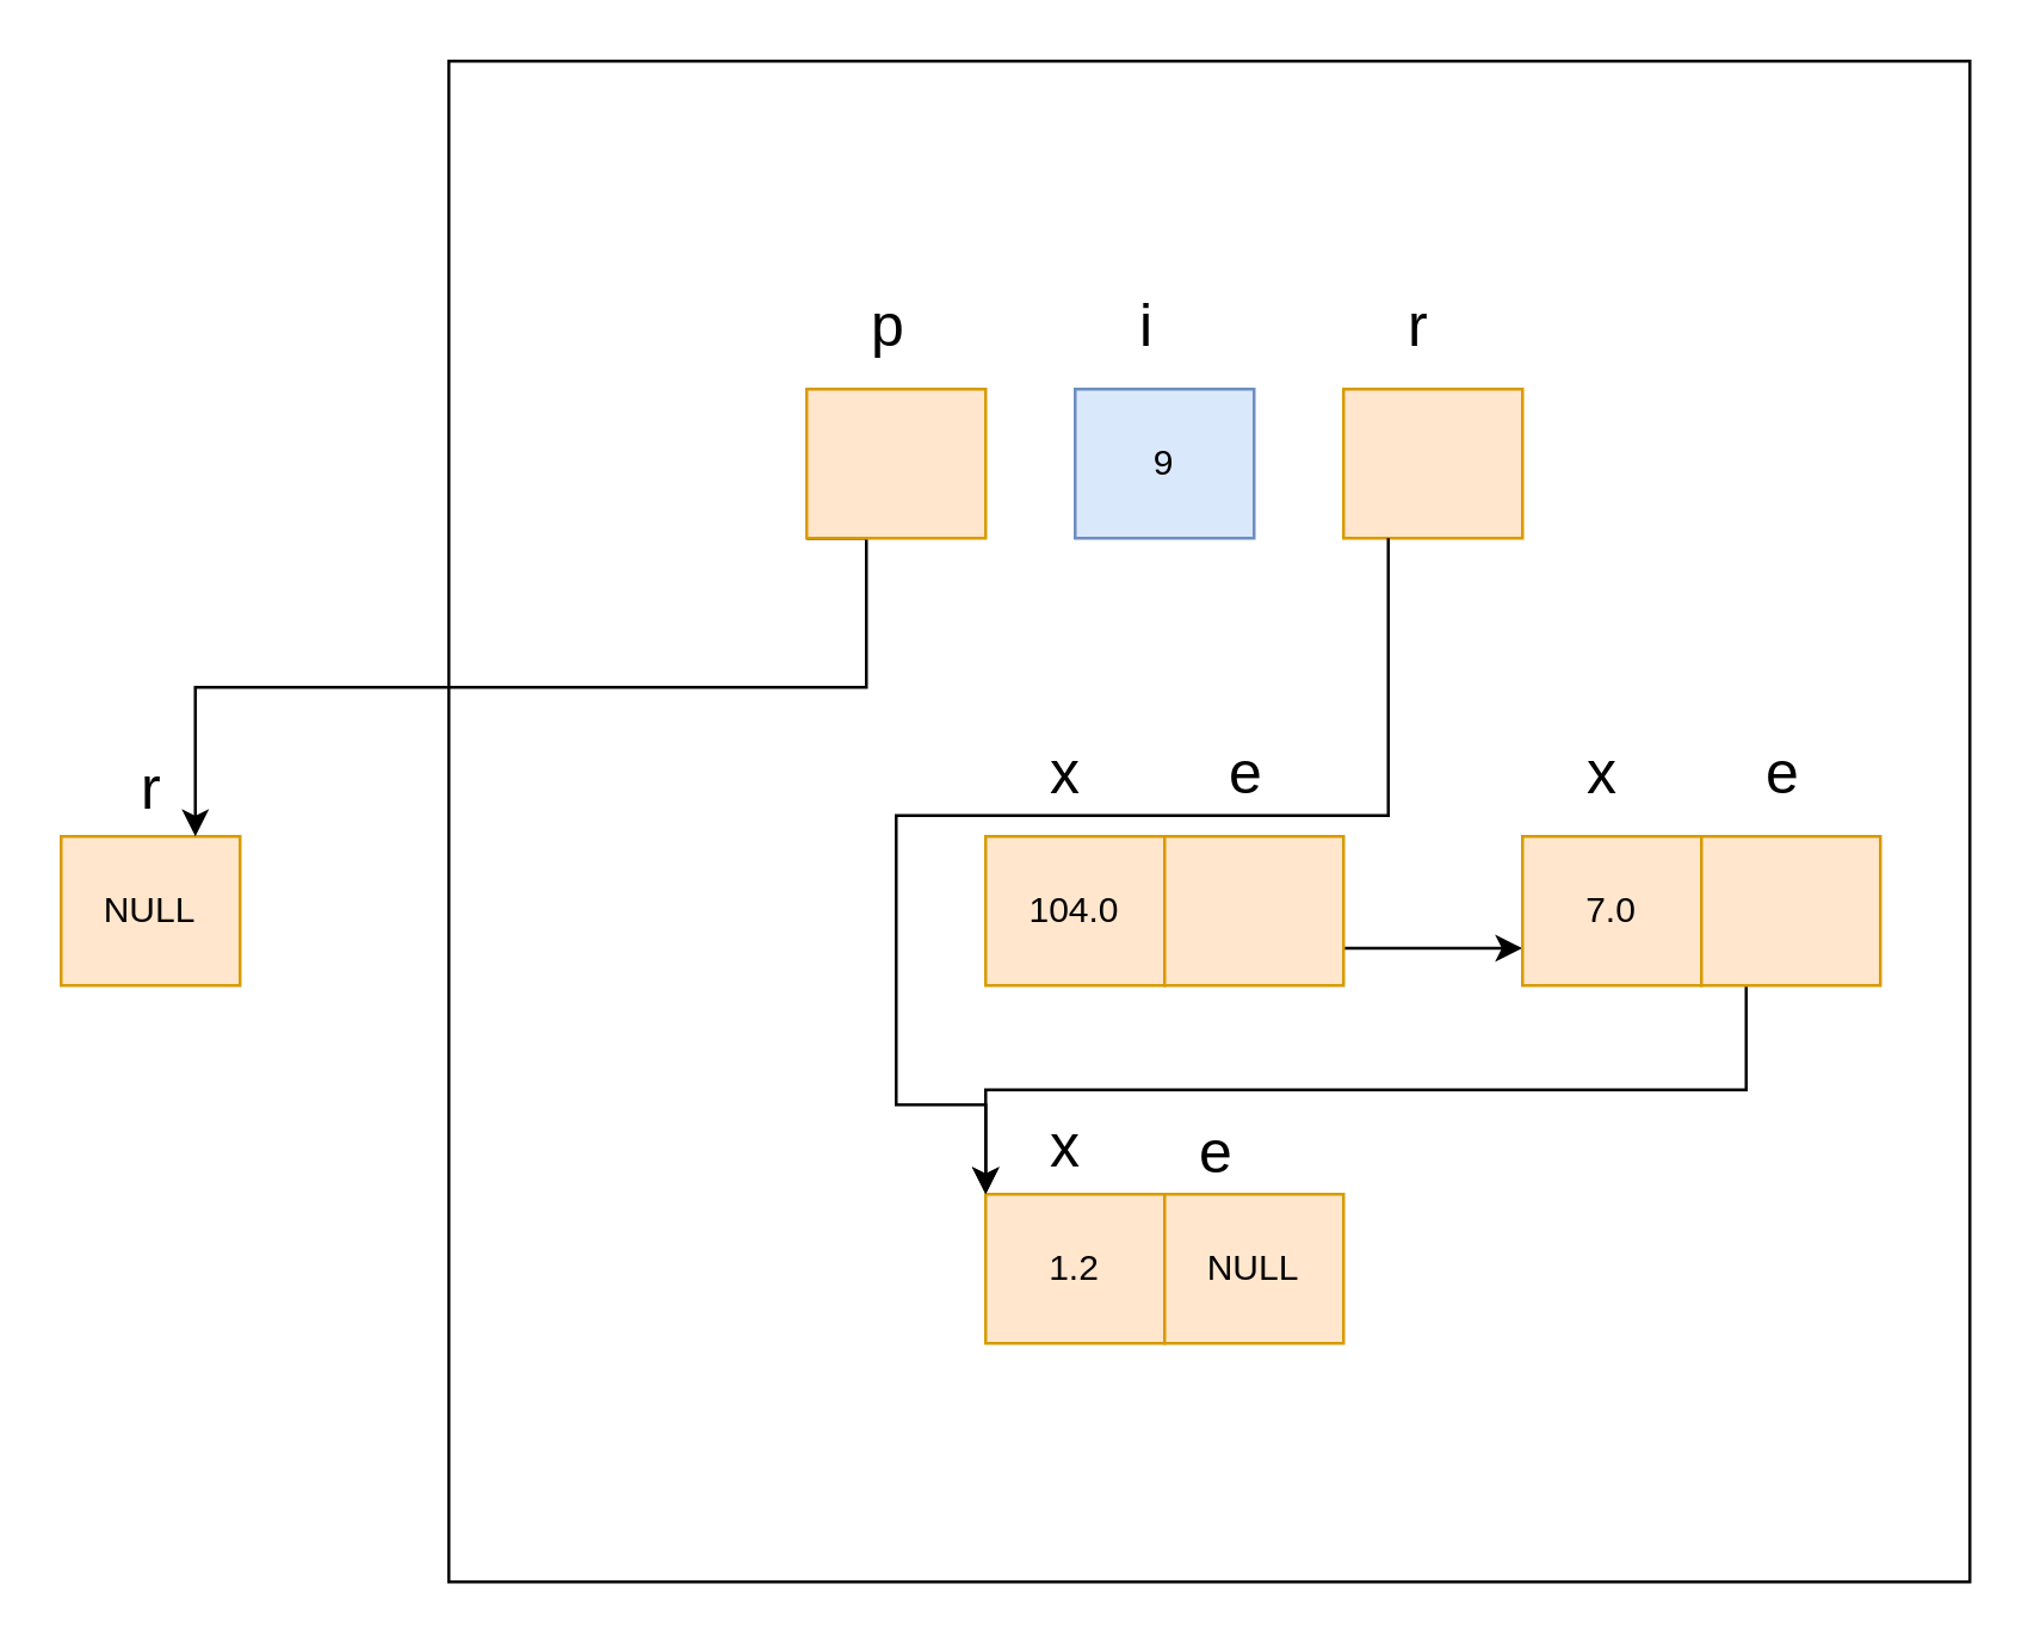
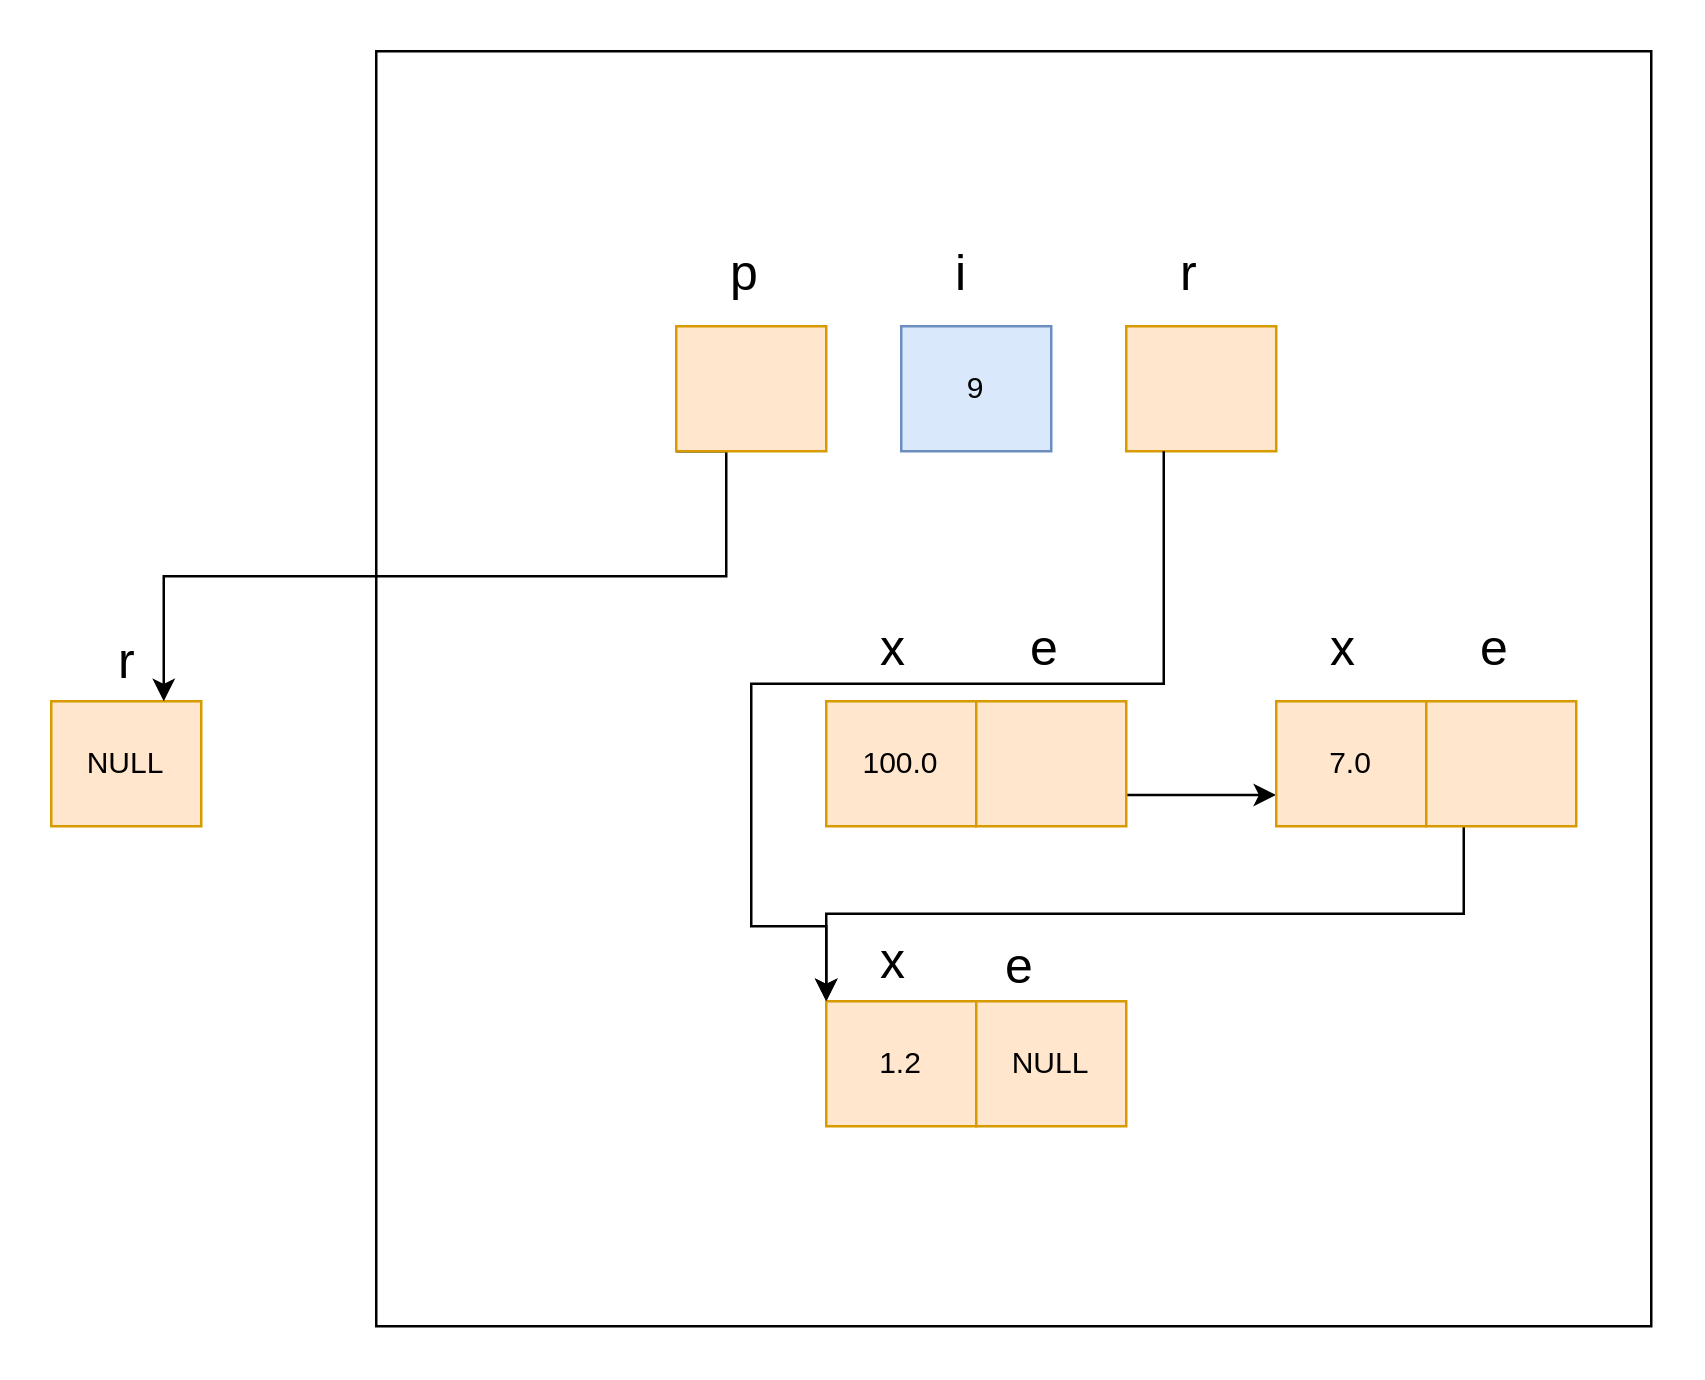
  <mxCell id="0" />
  <mxCell id="1" parent="0" />
- <mxCell id="2" value="104.0" style="rounded=0;whiteSpace=wrap;html=1;fillColor=#ffe6cc;strokeColor=#d79b00;" vertex="1" parent="1"><mxGeometry x="330" y="280" width="60" height="50" as="geometry" /></mxCell>
+ <mxCell id="2" value="100.0" style="rounded=0;whiteSpace=wrap;html=1;fillColor=#ffe6cc;strokeColor=#d79b00;" vertex="1" parent="1"><mxGeometry x="330" y="280" width="60" height="50" as="geometry" /></mxCell>
  <mxCell id="3" style="edgeStyle=orthogonalEdgeStyle;rounded=0;orthogonalLoop=1;jettySize=auto;html=1;exitX=1;exitY=0.75;exitDx=0;exitDy=0;entryX=0;entryY=0.75;entryDx=0;entryDy=0;" edge="1" parent="1" source="4" target="16"><mxGeometry relative="1" as="geometry" /></mxCell>
  <mxCell id="4" value="" style="rounded=0;whiteSpace=wrap;html=1;fillColor=#ffe6cc;strokeColor=#d79b00;" vertex="1" parent="1"><mxGeometry x="390" y="280" width="60" height="50" as="geometry" /></mxCell>
  <mxCell id="5" value="NULL" style="rounded=0;whiteSpace=wrap;html=1;fillColor=#ffe6cc;strokeColor=#d79b00;" vertex="1" parent="1"><mxGeometry x="20" y="280" width="60" height="50" as="geometry" /></mxCell>
  <mxCell id="6" value="&lt;font style=&quot;font-size: 20px;&quot;&gt;r&lt;/font&gt;" style="text;html=1;align=center;verticalAlign=middle;resizable=0;points=[];autosize=1;strokeColor=none;fillColor=none;" vertex="1" parent="1"><mxGeometry x="35" y="243" width="30" height="40" as="geometry" /></mxCell>
  <mxCell id="7" style="edgeStyle=orthogonalEdgeStyle;rounded=0;orthogonalLoop=1;jettySize=auto;html=1;exitX=0;exitY=1;exitDx=0;exitDy=0;entryX=0.75;entryY=0;entryDx=0;entryDy=0;" edge="1" parent="1" source="8" target="5"><mxGeometry relative="1" as="geometry"><Array as="points"><mxPoint x="290" y="180" /><mxPoint x="290" y="230" /><mxPoint x="65" y="230" /></Array></mxGeometry></mxCell>
  <mxCell id="8" value="" style="rounded=0;whiteSpace=wrap;html=1;fillColor=#ffe6cc;strokeColor=#d79b00;" vertex="1" parent="1"><mxGeometry x="270" width="60" height="50" as="geometry" y="130" /></mxCell>
  <mxCell id="9" value="&lt;span style=&quot;color: rgb(0, 0, 0); font-family: Helvetica; font-size: 20px; font-style: normal; font-variant-ligatures: normal; font-variant-caps: normal; font-weight: 400; letter-spacing: normal; orphans: 2; text-align: center; text-indent: 0px; text-transform: none; widows: 2; word-spacing: 0px; -webkit-text-stroke-width: 0px; white-space: nowrap; background-color: rgb(255, 255, 255); text-decoration-thickness: initial; text-decoration-style: initial; text-decoration-color: initial; display: inline !important; float: none;&quot;&gt;p&lt;/span&gt;" style="text;whiteSpace=wrap;html=1;" vertex="1" parent="1"><mxGeometry x="290" y="90" width="50" height="50" as="geometry" /></mxCell>
  <mxCell id="10" value="9" style="rounded=0;whiteSpace=wrap;html=1;fillColor=#dae8fc;strokeColor=#6c8ebf;" vertex="1" parent="1"><mxGeometry x="360" width="60" height="50" as="geometry" y="130" /></mxCell>
  <mxCell id="11" value="" style="rounded=0;whiteSpace=wrap;html=1;fillColor=#ffe6cc;strokeColor=#d79b00;" vertex="1" parent="1"><mxGeometry x="450" width="60" height="50" as="geometry" y="130" /></mxCell>
  <mxCell id="12" value="&lt;span style=&quot;color: rgb(0, 0, 0); font-family: Helvetica; font-size: 20px; font-style: normal; font-variant-ligatures: normal; font-variant-caps: normal; font-weight: 400; letter-spacing: normal; orphans: 2; text-align: center; text-indent: 0px; text-transform: none; widows: 2; word-spacing: 0px; -webkit-text-stroke-width: 0px; white-space: nowrap; background-color: rgb(255, 255, 255); text-decoration-thickness: initial; text-decoration-style: initial; text-decoration-color: initial; display: inline !important; float: none;&quot;&gt;i&lt;/span&gt;" style="text;whiteSpace=wrap;html=1;" vertex="1" parent="1"><mxGeometry x="380" y="90" width="50" height="50" as="geometry" /></mxCell>
  <mxCell id="13" value="&lt;span style=&quot;color: rgb(0, 0, 0); font-family: Helvetica; font-size: 20px; font-style: normal; font-variant-ligatures: normal; font-variant-caps: normal; font-weight: 400; letter-spacing: normal; orphans: 2; text-align: center; text-indent: 0px; text-transform: none; widows: 2; word-spacing: 0px; -webkit-text-stroke-width: 0px; white-space: nowrap; background-color: rgb(255, 255, 255); text-decoration-thickness: initial; text-decoration-style: initial; text-decoration-color: initial; display: inline !important; float: none;&quot;&gt;r&lt;/span&gt;" style="text;whiteSpace=wrap;html=1;" vertex="1" parent="1"><mxGeometry x="470" y="90" width="50" height="50" as="geometry" /></mxCell>
  <mxCell id="14" value="&lt;span style=&quot;color: rgb(0, 0, 0); font-family: Helvetica; font-size: 20px; font-style: normal; font-variant-ligatures: normal; font-variant-caps: normal; font-weight: 400; letter-spacing: normal; orphans: 2; text-align: center; text-indent: 0px; text-transform: none; widows: 2; word-spacing: 0px; -webkit-text-stroke-width: 0px; white-space: nowrap; background-color: rgb(255, 255, 255); text-decoration-thickness: initial; text-decoration-style: initial; text-decoration-color: initial; display: inline !important; float: none;&quot;&gt;x&lt;/span&gt;" style="text;whiteSpace=wrap;html=1;" vertex="1" parent="1"><mxGeometry x="350" y="240" width="50" height="50" as="geometry" /></mxCell>
  <mxCell id="15" value="&lt;span style=&quot;color: rgb(0, 0, 0); font-family: Helvetica; font-size: 20px; font-style: normal; font-variant-ligatures: normal; font-variant-caps: normal; font-weight: 400; letter-spacing: normal; orphans: 2; text-align: center; text-indent: 0px; text-transform: none; widows: 2; word-spacing: 0px; -webkit-text-stroke-width: 0px; white-space: nowrap; background-color: rgb(255, 255, 255); text-decoration-thickness: initial; text-decoration-style: initial; text-decoration-color: initial; display: inline !important; float: none;&quot;&gt;e&lt;/span&gt;" style="text;whiteSpace=wrap;html=1;" vertex="1" parent="1"><mxGeometry x="410" y="240" width="50" height="50" as="geometry" /></mxCell>
  <mxCell id="16" value="7.0" style="rounded=0;whiteSpace=wrap;html=1;fillColor=#ffe6cc;strokeColor=#d79b00;" vertex="1" parent="1"><mxGeometry x="510" y="280" width="60" height="50" as="geometry" /></mxCell>
  <mxCell id="17" style="edgeStyle=orthogonalEdgeStyle;rounded=0;orthogonalLoop=1;jettySize=auto;html=1;exitX=0.25;exitY=1;exitDx=0;exitDy=0;entryX=0;entryY=0;entryDx=0;entryDy=0;" edge="1" parent="1" source="18" target="21"><mxGeometry relative="1" as="geometry" /></mxCell>
  <mxCell id="18" value="" style="rounded=0;whiteSpace=wrap;html=1;fillColor=#ffe6cc;strokeColor=#d79b00;" vertex="1" parent="1"><mxGeometry x="570" y="280" width="60" height="50" as="geometry" /></mxCell>
  <mxCell id="19" value="&lt;span style=&quot;color: rgb(0, 0, 0); font-family: Helvetica; font-size: 20px; font-style: normal; font-variant-ligatures: normal; font-variant-caps: normal; font-weight: 400; letter-spacing: normal; orphans: 2; text-align: center; text-indent: 0px; text-transform: none; widows: 2; word-spacing: 0px; -webkit-text-stroke-width: 0px; white-space: nowrap; background-color: rgb(255, 255, 255); text-decoration-thickness: initial; text-decoration-style: initial; text-decoration-color: initial; display: inline !important; float: none;&quot;&gt;x&lt;/span&gt;" style="text;whiteSpace=wrap;html=1;" vertex="1" parent="1"><mxGeometry x="530" y="240" width="50" height="50" as="geometry" /></mxCell>
  <mxCell id="20" value="&lt;span style=&quot;color: rgb(0, 0, 0); font-family: Helvetica; font-size: 20px; font-style: normal; font-variant-ligatures: normal; font-variant-caps: normal; font-weight: 400; letter-spacing: normal; orphans: 2; text-align: center; text-indent: 0px; text-transform: none; widows: 2; word-spacing: 0px; -webkit-text-stroke-width: 0px; white-space: nowrap; background-color: rgb(255, 255, 255); text-decoration-thickness: initial; text-decoration-style: initial; text-decoration-color: initial; display: inline !important; float: none;&quot;&gt;e&lt;/span&gt;" style="text;whiteSpace=wrap;html=1;" vertex="1" parent="1"><mxGeometry x="590" y="240" width="50" height="50" as="geometry" /></mxCell>
  <mxCell id="21" value="1.2" style="rounded=0;whiteSpace=wrap;html=1;fillColor=#ffe6cc;strokeColor=#d79b00;" vertex="1" parent="1"><mxGeometry x="330" y="400" width="60" height="50" as="geometry" /></mxCell>
  <mxCell id="22" value="NULL" style="rounded=0;whiteSpace=wrap;html=1;fillColor=#ffe6cc;strokeColor=#d79b00;" vertex="1" parent="1"><mxGeometry x="390" y="400" width="60" height="50" as="geometry" /></mxCell>
  <mxCell id="23" value="&lt;span style=&quot;color: rgb(0, 0, 0); font-family: Helvetica; font-size: 20px; font-style: normal; font-variant-ligatures: normal; font-variant-caps: normal; font-weight: 400; letter-spacing: normal; orphans: 2; text-align: center; text-indent: 0px; text-transform: none; widows: 2; word-spacing: 0px; -webkit-text-stroke-width: 0px; white-space: nowrap; background-color: rgb(255, 255, 255); text-decoration-thickness: initial; text-decoration-style: initial; text-decoration-color: initial; display: inline !important; float: none;&quot;&gt;x&lt;/span&gt;" style="text;whiteSpace=wrap;html=1;" vertex="1" parent="1"><mxGeometry x="350" y="365" width="50" height="50" as="geometry" /></mxCell>
  <mxCell id="24" value="&lt;span style=&quot;color: rgb(0, 0, 0); font-family: Helvetica; font-size: 20px; font-style: normal; font-variant-ligatures: normal; font-variant-caps: normal; font-weight: 400; letter-spacing: normal; orphans: 2; text-align: center; text-indent: 0px; text-transform: none; widows: 2; word-spacing: 0px; -webkit-text-stroke-width: 0px; white-space: nowrap; background-color: rgb(255, 255, 255); text-decoration-thickness: initial; text-decoration-style: initial; text-decoration-color: initial; display: inline !important; float: none;&quot;&gt;e&lt;/span&gt;" style="text;whiteSpace=wrap;html=1;" vertex="1" parent="1"><mxGeometry x="400" y="367" width="50" height="50" as="geometry" /></mxCell>
  <mxCell id="25" style="edgeStyle=orthogonalEdgeStyle;rounded=0;orthogonalLoop=1;jettySize=auto;html=1;exitX=0.25;exitY=1;exitDx=0;exitDy=0;entryX=0;entryY=0;entryDx=0;entryDy=0;" edge="1" parent="1" source="11" target="21"><mxGeometry relative="1" as="geometry"><Array as="points"><mxPoint x="465" y="273" /><mxPoint x="300" y="273" /><mxPoint x="300" y="370" /><mxPoint x="330" y="370" /></Array></mxGeometry></mxCell>
  <mxCell id="26" value="" style="whiteSpace=wrap;html=1;aspect=fixed;gradientColor=default;fillColor=none;" vertex="1" parent="1"><mxGeometry x="150" y="20" width="510" height="510" as="geometry" /></mxCell>
